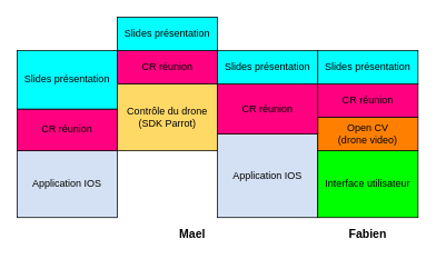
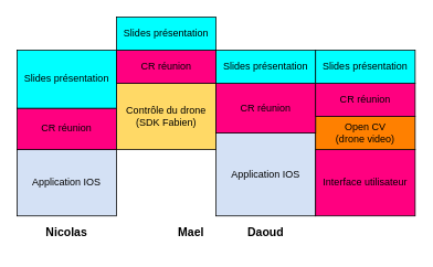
  <mxCell id="0" />
  <mxCell id="1" parent="0" />
  <mxCell id="2" value="Application IOS" style="rounded=0;whiteSpace=wrap;html=1;fillColor=#D4E1F5;" vertex="1" parent="1"><mxGeometry x="20" y="180" width="120" height="80" as="geometry" /></mxCell>
  <mxCell id="3" value="Application IOS" style="rounded=0;whiteSpace=wrap;html=1;fillColor=#D4E1F5;" vertex="1" parent="1"><mxGeometry x="260" y="160" width="120" height="100" as="geometry" /></mxCell>
- <mxCell id="4" value="Interface utilisateur" style="rounded=0;whiteSpace=wrap;html=1;fillColor=#00FF00;" vertex="1" parent="1"><mxGeometry x="380" y="180" width="120" height="80" as="geometry" /></mxCell>
+ <mxCell id="4" value="Interface utilisateur" style="rounded=0;whiteSpace=wrap;html=1;fillColor=#ff0080;" vertex="1" parent="1"><mxGeometry x="380" y="180" width="120" height="80" as="geometry" /></mxCell>
  <mxCell id="5" value="CR réunion" style="rounded=0;whiteSpace=wrap;html=1;fillColor=#FF0080;" vertex="1" parent="1"><mxGeometry x="20" y="130" width="120" height="50" as="geometry" /></mxCell>
  <mxCell id="6" value="&lt;div&gt;Open CV&lt;/div&gt;&lt;div&gt;(drone video)&lt;br&gt;&lt;/div&gt;" style="rounded=0;whiteSpace=wrap;html=1;fillColor=#FF8000;" vertex="1" parent="1"><mxGeometry x="380" y="140" width="120" height="40" as="geometry" /></mxCell>
- <mxCell id="7" value="&lt;div&gt;Contrôle du drone&lt;/div&gt;&lt;div&gt;(SDK Parrot)&lt;br&gt;&lt;/div&gt;" style="rounded=0;whiteSpace=wrap;html=1;fillColor=#FFD966;" vertex="1" parent="1"><mxGeometry x="140" y="100" width="120" height="80" as="geometry" /></mxCell>
+ <mxCell id="7" value="&lt;div&gt;Contrôle du drone&lt;/div&gt;&lt;div&gt;(SDK Fabien)&lt;br&gt;&lt;/div&gt;" style="rounded=0;whiteSpace=wrap;html=1;fillColor=#FFD966;" vertex="1" parent="1"><mxGeometry x="140" y="100" width="120" height="80" as="geometry" /></mxCell>
  <mxCell id="8" value="Slides présentation" style="rounded=0;whiteSpace=wrap;html=1;fillColor=#00FFFF;" vertex="1" parent="1"><mxGeometry x="20" y="60" width="120" height="70" as="geometry" /></mxCell>
  <mxCell id="9" value="CR réunion" style="rounded=0;whiteSpace=wrap;html=1;fillColor=#FF0080;" vertex="1" parent="1"><mxGeometry x="140" y="60" width="120" height="40" as="geometry" /></mxCell>
  <mxCell id="10" value="Slides présentation" style="rounded=0;whiteSpace=wrap;html=1;fillColor=#00FFFF;" vertex="1" parent="1"><mxGeometry x="140" y="20" width="120" height="40" as="geometry" /></mxCell>
  <mxCell id="11" value="CR réunion" style="rounded=0;whiteSpace=wrap;html=1;fillColor=#FF0080;" vertex="1" parent="1"><mxGeometry x="260" y="100" width="120" height="60" as="geometry" /></mxCell>
  <mxCell id="12" value="Slides présentation" style="rounded=0;whiteSpace=wrap;html=1;fillColor=#00FFFF;" vertex="1" parent="1"><mxGeometry x="260" y="60" width="120" height="40" as="geometry" /></mxCell>
  <mxCell id="13" value="CR réunion" style="rounded=0;whiteSpace=wrap;html=1;fillColor=#FF0080;" vertex="1" parent="1"><mxGeometry x="380" y="100" width="120" height="40" as="geometry" /></mxCell>
  <mxCell id="14" value="Slides présentation" style="rounded=0;whiteSpace=wrap;html=1;fillColor=#00FFFF;" vertex="1" parent="1"><mxGeometry x="380" y="60" width="120" height="40" as="geometry" /></mxCell>
  <mxCell id="15" style="edgeStyle=orthogonalEdgeStyle;rounded=0;orthogonalLoop=1;jettySize=auto;html=1;exitX=0.5;exitY=1;exitDx=0;exitDy=0;" edge="1" parent="1" source="8" target="8"><mxGeometry relative="1" as="geometry" /></mxCell>
+ <mxCell id="16" value="&lt;div&gt;&lt;font style=&quot;font-size: 14px&quot;&gt;&lt;b&gt;Nicolas &lt;br&gt;&lt;/b&gt;&lt;/font&gt;&lt;/div&gt;" style="text;html=1;strokeColor=none;fillColor=none;align=center;verticalAlign=middle;whiteSpace=wrap;rounded=0;" vertex="1" parent="1"><mxGeometry x="30" y="260" width="100" height="40" as="geometry" /></mxCell>
  <mxCell id="17" value="&lt;b&gt;&lt;font style=&quot;font-size: 14px&quot;&gt;Mael&lt;/font&gt;&lt;/b&gt;" style="text;html=1;strokeColor=none;fillColor=none;align=center;verticalAlign=middle;whiteSpace=wrap;rounded=0;" vertex="1" parent="1"><mxGeometry x="210" y="270" width="40" height="20" as="geometry" /></mxCell>
- <mxCell id="19" value="&lt;b&gt;&lt;font style=&quot;font-size: 14px&quot;&gt;Fabien&lt;/font&gt;&lt;/b&gt;" style="text;html=1;strokeColor=none;fillColor=none;align=center;verticalAlign=middle;whiteSpace=wrap;rounded=0;" vertex="1" parent="1"><mxGeometry x="420" y="270" width="40" height="20" as="geometry" /></mxCell>
+ <mxCell id="18" value="&lt;b&gt;&lt;font style=&quot;font-size: 14px&quot;&gt;Daoud&lt;/font&gt;&lt;/b&gt;" style="text;html=1;strokeColor=none;fillColor=none;align=center;verticalAlign=middle;whiteSpace=wrap;rounded=0;" vertex="1" parent="1"><mxGeometry x="300" y="270" width="40" height="20" as="geometry" /></mxCell>
